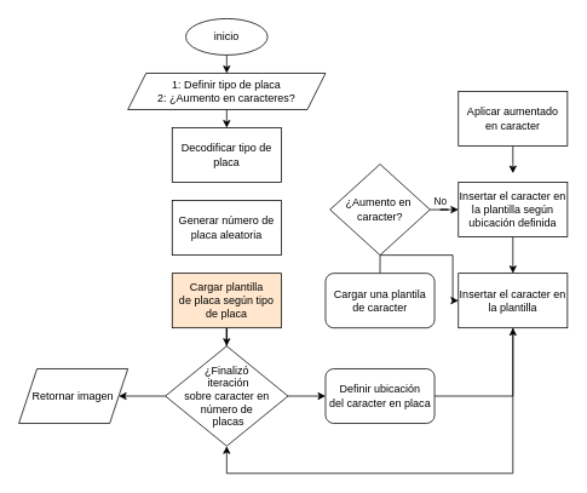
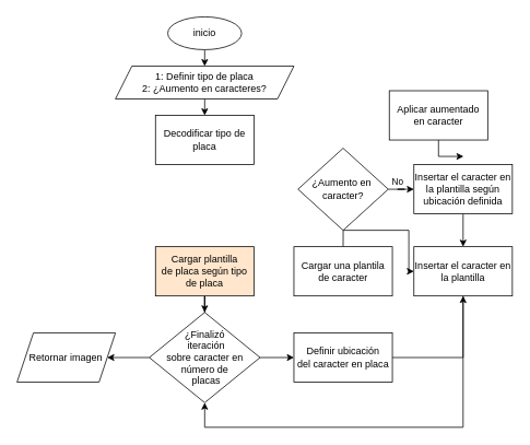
  <mxCell id="0" />
  <mxCell id="1" parent="0" />
  <mxCell id="2" style="edgeStyle=orthogonalEdgeStyle;rounded=0;orthogonalLoop=1;jettySize=auto;html=1;exitX=0.5;exitY=1;exitDx=0;exitDy=0;entryX=0.5;entryY=0;entryDx=0;entryDy=0;" edge="1" parent="1" source="3" target="6"><mxGeometry relative="1" as="geometry" /></mxCell>
  <mxCell id="3" value="inicio" style="ellipse;whiteSpace=wrap;html=1;" vertex="1" parent="1"><mxGeometry x="204" y="20" width="90" height="40" as="geometry" /></mxCell>
  <mxCell id="4" value="Decodificar tipo de placa" style="rounded=0;whiteSpace=wrap;html=1;" vertex="1" parent="1"><mxGeometry x="189" y="140" width="120" height="60" as="geometry" /></mxCell>
  <mxCell id="5" style="edgeStyle=orthogonalEdgeStyle;rounded=0;orthogonalLoop=1;jettySize=auto;html=1;exitX=0.5;exitY=1;exitDx=0;exitDy=0;entryX=0.5;entryY=0;entryDx=0;entryDy=0;" edge="1" parent="1" source="6" target="4"><mxGeometry relative="1" as="geometry" /></mxCell>
  <mxCell id="6" value="1: Definir tipo de placa&lt;div&gt;2: ¿Aumento en caracteres?&lt;/div&gt;" style="shape=parallelogram;perimeter=parallelogramPerimeter;whiteSpace=wrap;html=1;fixedSize=1;" vertex="1" parent="1"><mxGeometry x="140.25" y="80" width="217.5" height="40" as="geometry" /></mxCell>
- <mxCell id="7" value="Generar número de placa aleatoria" style="rounded=0;whiteSpace=wrap;html=1;" vertex="1" parent="1"><mxGeometry x="189" y="220" width="120" height="60" as="geometry" /></mxCell>
  <mxCell id="8" style="edgeStyle=orthogonalEdgeStyle;rounded=0;orthogonalLoop=1;jettySize=auto;html=1;entryX=0;entryY=0.5;entryDx=0;entryDy=0;" edge="1" parent="1" source="10" target="12"><mxGeometry relative="1" as="geometry" /></mxCell>
  <mxCell id="9" style="edgeStyle=orthogonalEdgeStyle;rounded=0;orthogonalLoop=1;jettySize=auto;html=1;entryX=1;entryY=0.5;entryDx=0;entryDy=0;" edge="1" parent="1" source="10" target="26"><mxGeometry relative="1" as="geometry" /></mxCell>
  <mxCell id="10" value="¿Finalizó&lt;div&gt;&amp;nbsp;iteración&lt;div&gt;&amp;nbsp;sobre caracter en&amp;nbsp;&lt;/div&gt;&lt;div&gt;número de&lt;/div&gt;&lt;div&gt;&amp;nbsp;placas&lt;/div&gt;&lt;/div&gt;" style="rhombus;whiteSpace=wrap;html=1;" vertex="1" parent="1"><mxGeometry x="181.5" y="380" width="135" height="110" as="geometry" /></mxCell>
  <mxCell id="11" style="edgeStyle=orthogonalEdgeStyle;rounded=0;orthogonalLoop=1;jettySize=auto;html=1;" edge="1" parent="1" source="12" target="25"><mxGeometry relative="1" as="geometry" /></mxCell>
- <mxCell id="12" value="Definir ubicación&lt;div&gt;del caracter en placa&lt;/div&gt;" style="whiteSpace=wrap;html=1;rounded=1;" vertex="1" parent="1"><mxGeometry x="357.75" y="405" width="120" height="60" as="geometry" /></mxCell>
+ <mxCell id="12" value="Definir ubicación&lt;div&gt;del caracter en placa&lt;/div&gt;" style="rounded=0;whiteSpace=wrap;html=1;" vertex="1" parent="1"><mxGeometry x="357.75" y="405" width="120" height="60" as="geometry" /></mxCell>
  <mxCell id="13" style="edgeStyle=orthogonalEdgeStyle;rounded=0;orthogonalLoop=1;jettySize=auto;html=1;exitX=0.5;exitY=0;exitDx=0;exitDy=0;" edge="1" parent="1" source="14" target="25"><mxGeometry relative="1" as="geometry" /></mxCell>
- <mxCell id="14" value="Cargar una plantila&lt;div&gt;de caracter&lt;/div&gt;" style="whiteSpace=wrap;html=1;rounded=1;" vertex="1" parent="1"><mxGeometry x="357.75" y="300" width="120" height="60" as="geometry" /></mxCell>
+ <mxCell id="14" value="Cargar una plantila&lt;div&gt;de caracter&lt;/div&gt;" style="rounded=0;whiteSpace=wrap;html=1;" vertex="1" parent="1"><mxGeometry x="357.75" y="300" width="120" height="60" as="geometry" /></mxCell>
  <mxCell id="15" style="edgeStyle=orthogonalEdgeStyle;rounded=0;orthogonalLoop=1;jettySize=auto;html=1;entryX=0.5;entryY=0;entryDx=0;entryDy=0;" edge="1" parent="1" source="16" target="10"><mxGeometry relative="1" as="geometry" /></mxCell>
  <mxCell id="16" value="Cargar plantilla&lt;div&gt;de placa según tipo&lt;/div&gt;&lt;div&gt;de placa&lt;/div&gt;" style="rounded=0;whiteSpace=wrap;html=1;fillColor=#ffe6cc;" vertex="1" parent="1"><mxGeometry x="189" y="300" width="120" height="60" as="geometry" /></mxCell>
  <mxCell id="17" style="edgeStyle=orthogonalEdgeStyle;rounded=0;orthogonalLoop=1;jettySize=auto;html=1;entryX=0.5;entryY=0;entryDx=0;entryDy=0;" edge="1" parent="1" source="18" target="25"><mxGeometry relative="1" as="geometry" /></mxCell>
  <mxCell id="18" value="Insertar el caracter en la plantilla según ubicación definida" style="rounded=0;whiteSpace=wrap;html=1;" vertex="1" parent="1"><mxGeometry x="504" y="200" width="120" height="60" as="geometry" /></mxCell>
  <mxCell id="19" style="edgeStyle=orthogonalEdgeStyle;rounded=0;orthogonalLoop=1;jettySize=auto;html=1;entryX=0;entryY=0.5;entryDx=0;entryDy=0;" edge="1" parent="1" source="21" target="18"><mxGeometry relative="1" as="geometry" /></mxCell>
  <mxCell id="20" value="No" style="edgeLabel;html=1;align=center;verticalAlign=middle;resizable=0;points=[];" vertex="1" connectable="0" parent="19"><mxGeometry x="-0.628" y="-1" relative="1" as="geometry"><mxPoint x="2" y="-11" as="offset" /></mxGeometry></mxCell>
  <mxCell id="21" value="¿Aumento en&amp;nbsp;&lt;div&gt;caracter?&lt;/div&gt;" style="rhombus;whiteSpace=wrap;html=1;" vertex="1" parent="1"><mxGeometry x="362.75" y="180" width="110" height="100" as="geometry" /></mxCell>
  <mxCell id="22" style="edgeStyle=orthogonalEdgeStyle;rounded=0;orthogonalLoop=1;jettySize=auto;html=1;" edge="1" parent="1" source="23"><mxGeometry relative="1" as="geometry"><mxPoint x="564" y="190" as="targetPoint" /></mxGeometry></mxCell>
- <mxCell id="23" value="Aplicar aumentado&lt;div&gt;en caracter&lt;/div&gt;" style="rounded=0;whiteSpace=wrap;html=1;" vertex="1" parent="1"><mxGeometry x="504" y="100" width="120" height="60" as="geometry" /></mxCell>
+ <mxCell id="23" value="Aplicar aumentado&lt;div&gt;en caracter&lt;/div&gt;" style="rounded=0;whiteSpace=wrap;html=1;" vertex="1" parent="1"><mxGeometry x="474" y="110" width="120" height="60" as="geometry" /></mxCell>
  <mxCell id="24" style="edgeStyle=orthogonalEdgeStyle;rounded=0;orthogonalLoop=1;jettySize=auto;html=1;entryX=0.5;entryY=1;entryDx=0;entryDy=0;" edge="1" parent="1" source="25" target="10"><mxGeometry relative="1" as="geometry"><Array as="points"><mxPoint x="564" y="520" /><mxPoint x="249" y="520" /></Array></mxGeometry></mxCell>
  <mxCell id="25" value="Insertar el caracter en la plantilla" style="rounded=0;whiteSpace=wrap;html=1;" vertex="1" parent="1"><mxGeometry x="504" y="300" width="120" height="60" as="geometry" /></mxCell>
  <mxCell id="26" value="Retornar imagen" style="shape=parallelogram;perimeter=parallelogramPerimeter;whiteSpace=wrap;html=1;fixedSize=1;" vertex="1" parent="1"><mxGeometry x="20.25" y="405" width="120" height="60" as="geometry" /></mxCell>
